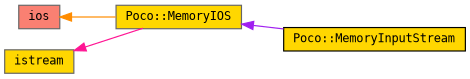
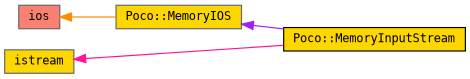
  digraph {
    fontname="DejaVu Sans Mono"
    rankdir=LR
    node [color=gray40 fillcolor=gold fontname="DejaVu Sans Mono" fontsize=10 shape=record style=filled]
    edge [dir=back fontname="DejaVu Sans Mono" fontsize=10 labelfontname=Helvetica labelfontsize=10 style=solid]
    n1 [color=black fontcolor=black height=0.2 label="Poco::MemoryInputStream" width=0.4]
    n2 [height=0.2 label="Poco::MemoryIOS" width=0.4]
    n3 [fillcolor=salmon height=0.2 label=ios width=0.4]
    n4 [height=0.2 label=istream width=0.4]
    n2 -> n1 [color=purple]
    n3 -> n2 [color=darkorange]
-   n4 -> n2 [color=deeppink]
+   n4 -> n1 [color=deeppink]
  }
